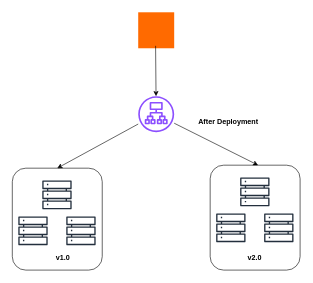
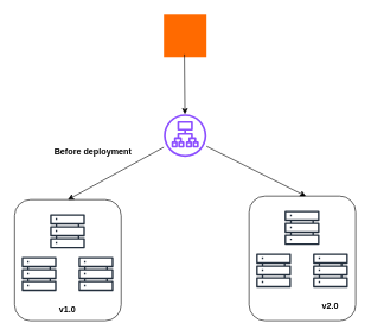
  <mxCell id="0" />
  <mxCell id="1" parent="0" />
  <mxCell id="2" value="" style="rounded=1;whiteSpace=wrap;html=1;fillColor=none;strokeColor=light-dark(#000000,#FF8000);" vertex="1" parent="1"><mxGeometry x="20" y="280" width="150" height="170" as="geometry" /></mxCell>
  <mxCell id="3" value="" style="points=[];aspect=fixed;html=1;align=center;shadow=0;dashed=0;fillColor=#FF6A00;strokeColor=none;shape=mxgraph.alibaba_cloud.user;" vertex="1" parent="1"><mxGeometry x="230" y="20" width="60" height="60" as="geometry" /></mxCell>
  <mxCell id="4" value="" style="sketch=0;outlineConnect=0;fontColor=#232F3E;gradientColor=none;fillColor=#8C4FFF;strokeColor=none;dashed=0;verticalLabelPosition=bottom;verticalAlign=top;align=center;html=1;fontSize=12;fontStyle=0;aspect=fixed;pointerEvents=1;shape=mxgraph.aws4.application_load_balancer;" vertex="1" parent="1"><mxGeometry x="230" y="160" width="60" height="60" as="geometry" /></mxCell>
  <mxCell id="5" value="" style="sketch=0;outlineConnect=0;fontColor=#232F3E;gradientColor=none;fillColor=light-dark(#232F3D,#FF8000);strokeColor=none;dashed=0;verticalLabelPosition=bottom;verticalAlign=top;align=center;html=1;fontSize=12;fontStyle=0;aspect=fixed;pointerEvents=1;shape=mxgraph.aws4.servers;" vertex="1" parent="1"><mxGeometry x="70" y="300" width="49" height="49" as="geometry" /></mxCell>
  <mxCell id="6" value="" style="sketch=0;outlineConnect=0;fontColor=#232F3E;gradientColor=none;fillColor=light-dark(#232F3D,#FF8000);strokeColor=none;dashed=0;verticalLabelPosition=bottom;verticalAlign=top;align=center;html=1;fontSize=12;fontStyle=0;aspect=fixed;pointerEvents=1;shape=mxgraph.aws4.servers;" vertex="1" parent="1"><mxGeometry x="110" y="360" width="49" height="49" as="geometry" /></mxCell>
  <mxCell id="7" value="" style="sketch=0;outlineConnect=0;fontColor=#232F3E;gradientColor=none;fillColor=light-dark(#232F3D,#FF8000);strokeColor=none;dashed=0;verticalLabelPosition=bottom;verticalAlign=top;align=center;html=1;fontSize=12;fontStyle=0;aspect=fixed;pointerEvents=1;shape=mxgraph.aws4.servers;" vertex="1" parent="1"><mxGeometry x="30" y="360" width="49" height="49" as="geometry" /></mxCell>
- <mxCell id="8" value="&lt;b&gt;&lt;font style=&quot;color: light-dark(rgb(0, 0, 0), rgb(255, 128, 0));&quot;&gt;v1.0&lt;/font&gt;&lt;/b&gt;" style="text;html=1;align=center;verticalAlign=middle;resizable=0;points=[];autosize=1;strokeColor=none;fillColor=none;" vertex="1" parent="1"><mxGeometry x="79" y="415" width="50" height="30" as="geometry" /></mxCell>
+ <mxCell id="8" value="&lt;b&gt;&lt;font style=&quot;color: light-dark(rgb(0, 0, 0), rgb(255, 128, 0));&quot;&gt;v1.0&lt;/font&gt;&lt;/b&gt;" style="text;html=1;align=center;verticalAlign=middle;resizable=0;points=[];autosize=1;strokeColor=none;fillColor=none;" vertex="1" parent="1"><mxGeometry x="69" y="420" width="50" height="30" as="geometry" /></mxCell>
  <mxCell id="9" value="" style="endArrow=classic;html=1;rounded=0;exitX=0.483;exitY=0.933;exitDx=0;exitDy=0;exitPerimeter=0;strokeColor=light-dark(#000000,#FF8000);" edge="1" parent="1" source="3" target="4"><mxGeometry width="50" height="50" relative="1" as="geometry"><mxPoint x="250" y="280" as="sourcePoint" /><mxPoint x="300" y="230" as="targetPoint" /></mxGeometry></mxCell>
  <mxCell id="10" value="" style="endArrow=classic;html=1;rounded=0;entryX=0.5;entryY=0;entryDx=0;entryDy=0;strokeColor=light-dark(#000000,#FF8000);" edge="1" parent="1" source="4"><mxGeometry width="50" height="50" relative="1" as="geometry"><mxPoint x="250" y="280" as="sourcePoint" /><mxPoint x="430" y="275" as="targetPoint" /></mxGeometry></mxCell>
  <mxCell id="11" value="" style="endArrow=classic;html=1;rounded=0;entryX=0.5;entryY=0;entryDx=0;entryDy=0;strokeColor=light-dark(#000000,#FF8000);" edge="1" parent="1" source="4" target="2"><mxGeometry width="50" height="50" relative="1" as="geometry"><mxPoint x="250" y="280" as="sourcePoint" /><mxPoint x="90" y="250" as="targetPoint" /></mxGeometry></mxCell>
- <mxCell id="13" value="&lt;b&gt;&lt;font style=&quot;color: light-dark(rgb(0, 0, 0), rgb(255, 128, 0));&quot;&gt;After Deployment&lt;/font&gt;&lt;/b&gt;" style="text;html=1;align=center;verticalAlign=middle;resizable=0;points=[];autosize=1;strokeColor=none;fillColor=none;" vertex="1" parent="1"><mxGeometry x="320" y="188" width="120" height="30" as="geometry" /></mxCell>
+ <mxCell id="12" value="&lt;b&gt;&lt;font style=&quot;color: light-dark(rgb(0, 0, 0), rgb(255, 128, 0));&quot;&gt;Before deployment&lt;/font&gt;&lt;/b&gt;" style="text;html=1;align=center;verticalAlign=middle;resizable=0;points=[];autosize=1;strokeColor=none;fillColor=none;" vertex="1" parent="1"><mxGeometry x="65" y="198" width="130" height="30" as="geometry" /></mxCell>
  <mxCell id="14" value="" style="rounded=1;whiteSpace=wrap;html=1;fillColor=none;strokeColor=light-dark(#000000,#FF8000);" vertex="1" parent="1"><mxGeometry x="350" y="275" width="150" height="175" as="geometry" /></mxCell>
  <mxCell id="15" value="" style="sketch=0;outlineConnect=0;fontColor=#232F3E;gradientColor=none;fillColor=light-dark(#232F3D,#FF8000);strokeColor=none;dashed=0;verticalLabelPosition=bottom;verticalAlign=top;align=center;html=1;fontSize=12;fontStyle=0;aspect=fixed;pointerEvents=1;shape=mxgraph.aws4.servers;" vertex="1" parent="1"><mxGeometry x="400" y="295" width="49" height="49" as="geometry" /></mxCell>
  <mxCell id="16" value="" style="sketch=0;outlineConnect=0;fontColor=#232F3E;gradientColor=none;fillColor=light-dark(#232F3D,#FF8000);strokeColor=none;dashed=0;verticalLabelPosition=bottom;verticalAlign=top;align=center;html=1;fontSize=12;fontStyle=0;aspect=fixed;pointerEvents=1;shape=mxgraph.aws4.servers;" vertex="1" parent="1"><mxGeometry x="440" y="355" width="49" height="49" as="geometry" /></mxCell>
  <mxCell id="17" value="" style="sketch=0;outlineConnect=0;fontColor=#232F3E;gradientColor=none;fillColor=light-dark(#232F3D,#FF8000);strokeColor=none;dashed=0;verticalLabelPosition=bottom;verticalAlign=top;align=center;html=1;fontSize=12;fontStyle=0;aspect=fixed;pointerEvents=1;shape=mxgraph.aws4.servers;" vertex="1" parent="1"><mxGeometry x="360" y="355" width="49" height="49" as="geometry" /></mxCell>
- <mxCell id="18" value="&lt;b&gt;&lt;font style=&quot;color: light-dark(rgb(0, 0, 0), rgb(255, 128, 0));&quot;&gt;v2.0&lt;/font&gt;&lt;/b&gt;" style="text;html=1;align=center;verticalAlign=middle;resizable=0;points=[];autosize=1;strokeColor=none;fillColor=none;" vertex="1" parent="1"><mxGeometry x="399" y="415" width="50" height="30" as="geometry" /></mxCell>
+ <mxCell id="18" value="&lt;b&gt;&lt;font style=&quot;color: light-dark(rgb(0, 0, 0), rgb(255, 128, 0));&quot;&gt;v2.0&lt;/font&gt;&lt;/b&gt;" style="text;html=1;align=center;verticalAlign=middle;resizable=0;points=[];autosize=1;strokeColor=none;fillColor=none;" vertex="1" parent="1"><mxGeometry x="439" y="415" width="50" height="30" as="geometry" /></mxCell>
